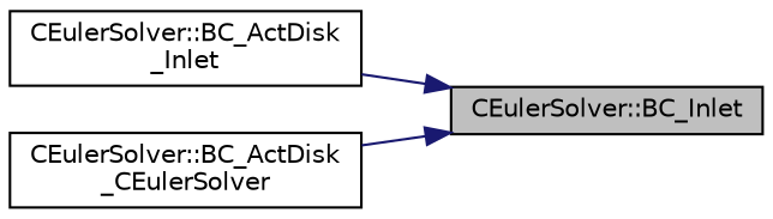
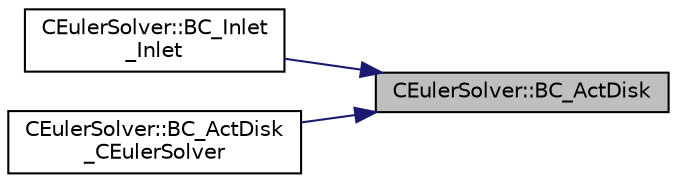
  digraph {
    rankdir=RL
    node [color=black fillcolor=white fontname=Helvetica fontsize=10 shape=record style=filled]
    edge [color=midnightblue dir=back fontname=Helvetica fontsize=10 labelfontname=Helvetica labelfontsize=10 style=solid]
-   n1 [fillcolor=grey75 fontcolor=black height=0.2 label="CEulerSolver::BC_Inlet" width=0.4]
-   n2 [height=0.2 label="CEulerSolver::BC_ActDisk\l_Inlet" width=0.4]
+   n1 [fillcolor=grey75 fontcolor=black height=0.2 label="CEulerSolver::BC_ActDisk" width=0.4]
+   n2 [height=0.2 label="CEulerSolver::BC_Inlet\l_Inlet" width=0.4]
    n3 [height=0.2 label="CEulerSolver::BC_ActDisk\l_CEulerSolver" width=0.4]
    n1 -> n2
    n1 -> n3
  }
